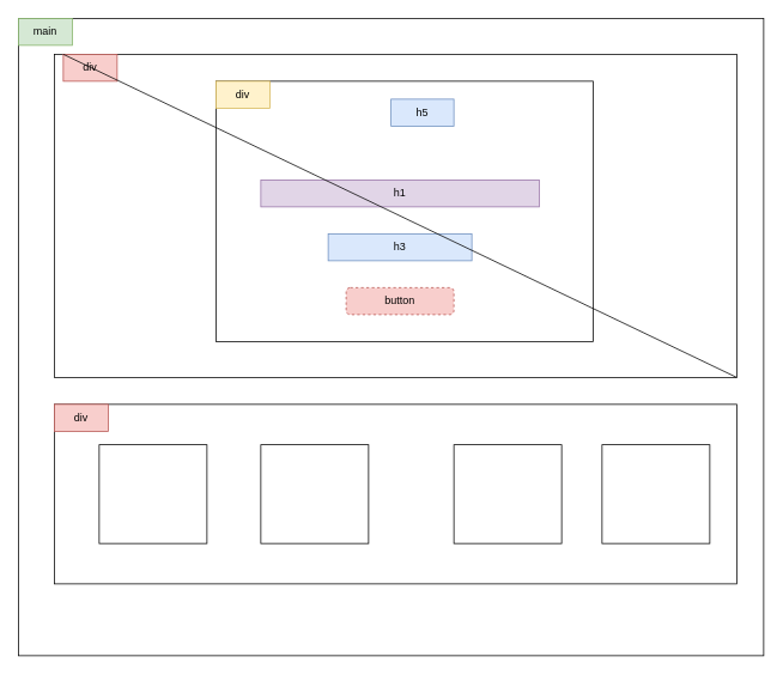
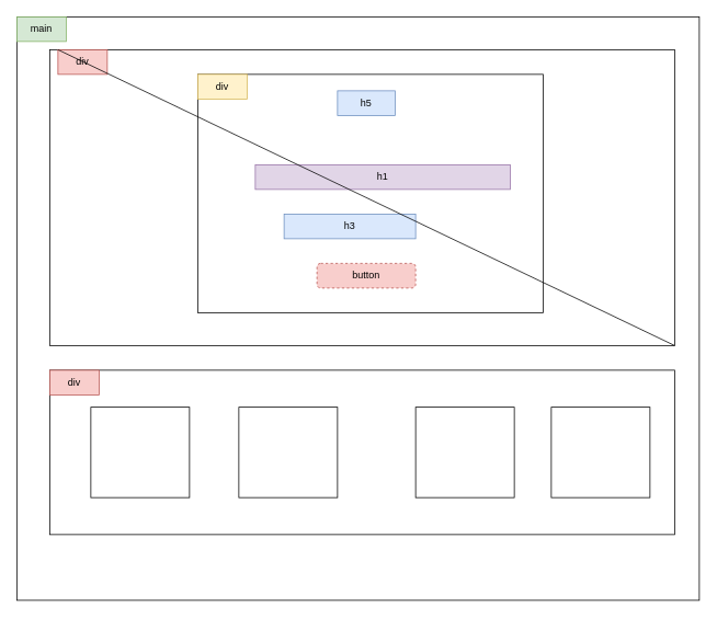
  <mxCell id="0" />
  <mxCell id="1" parent="0" />
  <mxCell id="2" value="" style="rounded=0;whiteSpace=wrap;html=1;fillColor=none;" vertex="1" parent="1"><mxGeometry x="60" y="60" width="760" height="360" as="geometry" /></mxCell>
  <mxCell id="3" value="div" style="text;html=1;strokeColor=#b85450;fillColor=#f8cecc;align=center;verticalAlign=middle;whiteSpace=wrap;rounded=0;" vertex="1" parent="1"><mxGeometry x="70" y="60" width="60" height="30" as="geometry" /></mxCell>
- <mxCell id="4" value="h5" style="text;html=1;strokeColor=#6c8ebf;fillColor=#dae8fc;align=center;verticalAlign=middle;whiteSpace=wrap;rounded=0;" vertex="1" parent="1"><mxGeometry x="435" y="110" width="70" height="30" as="geometry" /></mxCell>
- <mxCell id="5" value="h1" style="text;html=1;strokeColor=#9673a6;fillColor=#e1d5e7;align=center;verticalAlign=middle;whiteSpace=wrap;rounded=0;" vertex="1" parent="1"><mxGeometry x="290" y="200" width="310" height="30" as="geometry" /></mxCell>
- <mxCell id="6" value="h3" style="text;html=1;strokeColor=#6c8ebf;fillColor=#dae8fc;align=center;verticalAlign=middle;whiteSpace=wrap;rounded=0;" vertex="1" parent="1"><mxGeometry x="365" y="260" width="160" height="30" as="geometry" /></mxCell>
+ <mxCell id="4" value="h5" style="text;html=1;strokeColor=#6c8ebf;fillColor=#dae8fc;align=center;verticalAlign=middle;whiteSpace=wrap;rounded=0;" vertex="1" parent="1"><mxGeometry x="410" y="110" width="70" height="30" as="geometry" /></mxCell>
+ <mxCell id="5" value="h1" style="text;html=1;strokeColor=#9673a6;fillColor=#e1d5e7;align=center;verticalAlign=middle;whiteSpace=wrap;rounded=0;" vertex="1" parent="1"><mxGeometry x="310" y="200" width="310" height="30" as="geometry" /></mxCell>
+ <mxCell id="6" value="h3" style="text;html=1;strokeColor=#6c8ebf;fillColor=#dae8fc;align=center;verticalAlign=middle;whiteSpace=wrap;rounded=0;" vertex="1" parent="1"><mxGeometry x="345" y="260" width="160" height="30" as="geometry" /></mxCell>
  <mxCell id="7" value="" style="rounded=0;whiteSpace=wrap;html=1;fillColor=none;" vertex="1" parent="1"><mxGeometry x="240" y="90" width="420" height="290" as="geometry" /></mxCell>
  <mxCell id="8" value="div" style="text;html=1;strokeColor=#d6b656;fillColor=#fff2cc;align=center;verticalAlign=middle;whiteSpace=wrap;rounded=0;" vertex="1" parent="1"><mxGeometry x="240" y="90" width="60" height="30" as="geometry" /></mxCell>
  <mxCell id="9" value="button" style="rounded=1;whiteSpace=wrap;html=1;fillColor=#f8cecc;strokeColor=#b85450;dashed=1;" vertex="1" parent="1"><mxGeometry x="385" y="320" width="120" height="30" as="geometry" /></mxCell>
  <mxCell id="10" value="" style="endArrow=none;html=1;rounded=0;" edge="1" parent="1" target="2"><mxGeometry width="50" height="50" relative="1" as="geometry"><mxPoint x="70" y="420" as="sourcePoint" /><mxPoint x="120" y="370" as="targetPoint" /></mxGeometry></mxCell>
  <mxCell id="11" value="" style="endArrow=none;html=1;rounded=0;exitX=1;exitY=1;exitDx=0;exitDy=0;" edge="1" parent="1" source="2"><mxGeometry width="50" height="50" relative="1" as="geometry"><mxPoint y="110" as="sourcePoint" x="20" /><mxPoint x="70" y="60" as="targetPoint" /></mxGeometry></mxCell>
  <mxCell id="12" value="" style="rounded=0;whiteSpace=wrap;html=1;" vertex="1" parent="1"><mxGeometry x="60" y="450" width="760" height="200" as="geometry" /></mxCell>
  <mxCell id="13" value="" style="rounded=0;whiteSpace=wrap;html=1;" vertex="1" parent="1"><mxGeometry x="110" y="495" width="120" height="110" as="geometry" /></mxCell>
  <mxCell id="14" value="" style="rounded=0;whiteSpace=wrap;html=1;" vertex="1" parent="1"><mxGeometry x="290" y="495" width="120" height="110" as="geometry" /></mxCell>
  <mxCell id="15" value="" style="rounded=0;whiteSpace=wrap;html=1;" vertex="1" parent="1"><mxGeometry x="505" y="495" width="120" height="110" as="geometry" /></mxCell>
  <mxCell id="16" value="" style="rounded=0;whiteSpace=wrap;html=1;" vertex="1" parent="1"><mxGeometry x="670" y="495" width="120" height="110" as="geometry" /></mxCell>
  <mxCell id="17" value="div" style="text;html=1;strokeColor=#b85450;fillColor=#f8cecc;align=center;verticalAlign=middle;whiteSpace=wrap;rounded=0;" vertex="1" parent="1"><mxGeometry x="60" y="450" width="60" height="30" as="geometry" /></mxCell>
  <mxCell id="18" value="" style="rounded=0;whiteSpace=wrap;html=1;fillColor=none;" vertex="1" parent="1"><mxGeometry width="830" height="710" as="geometry" x="20" y="20" /></mxCell>
  <mxCell id="19" value="main" style="text;html=1;strokeColor=#82b366;fillColor=#d5e8d4;align=center;verticalAlign=middle;whiteSpace=wrap;rounded=0;" vertex="1" parent="1"><mxGeometry width="60" height="30" as="geometry" x="20" y="20" /></mxCell>
